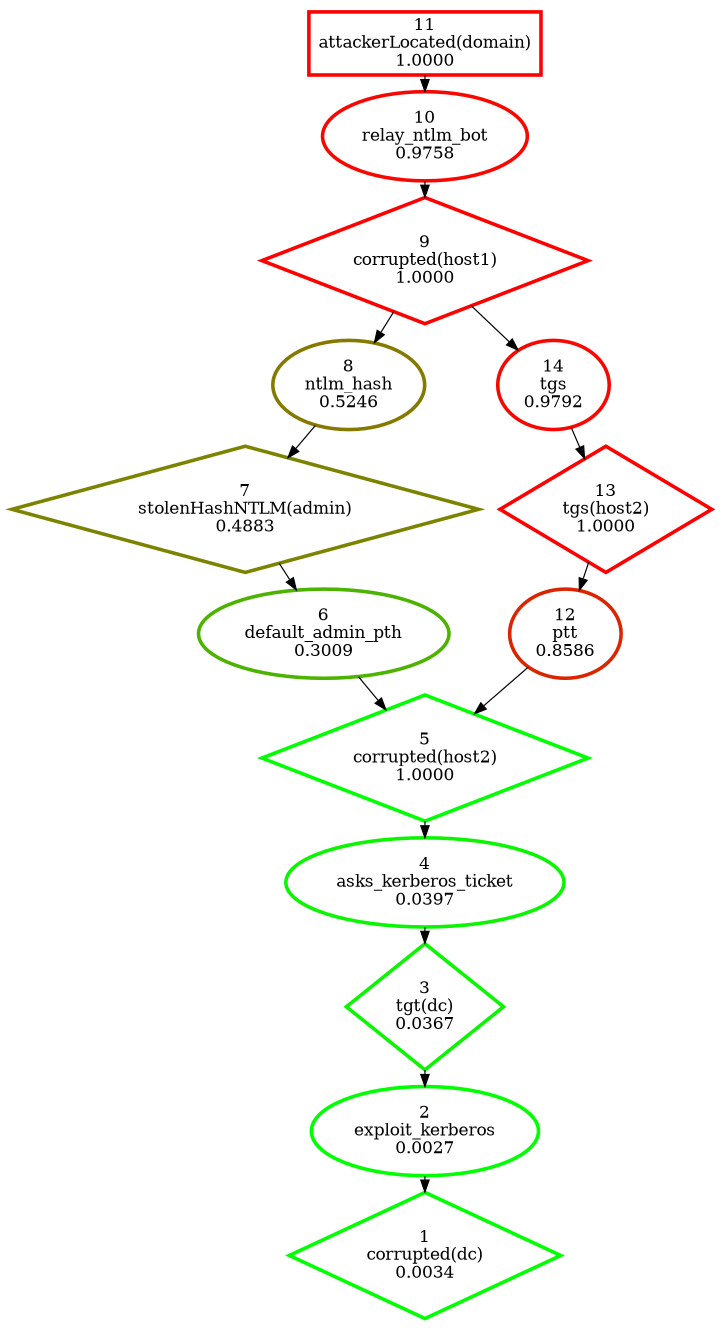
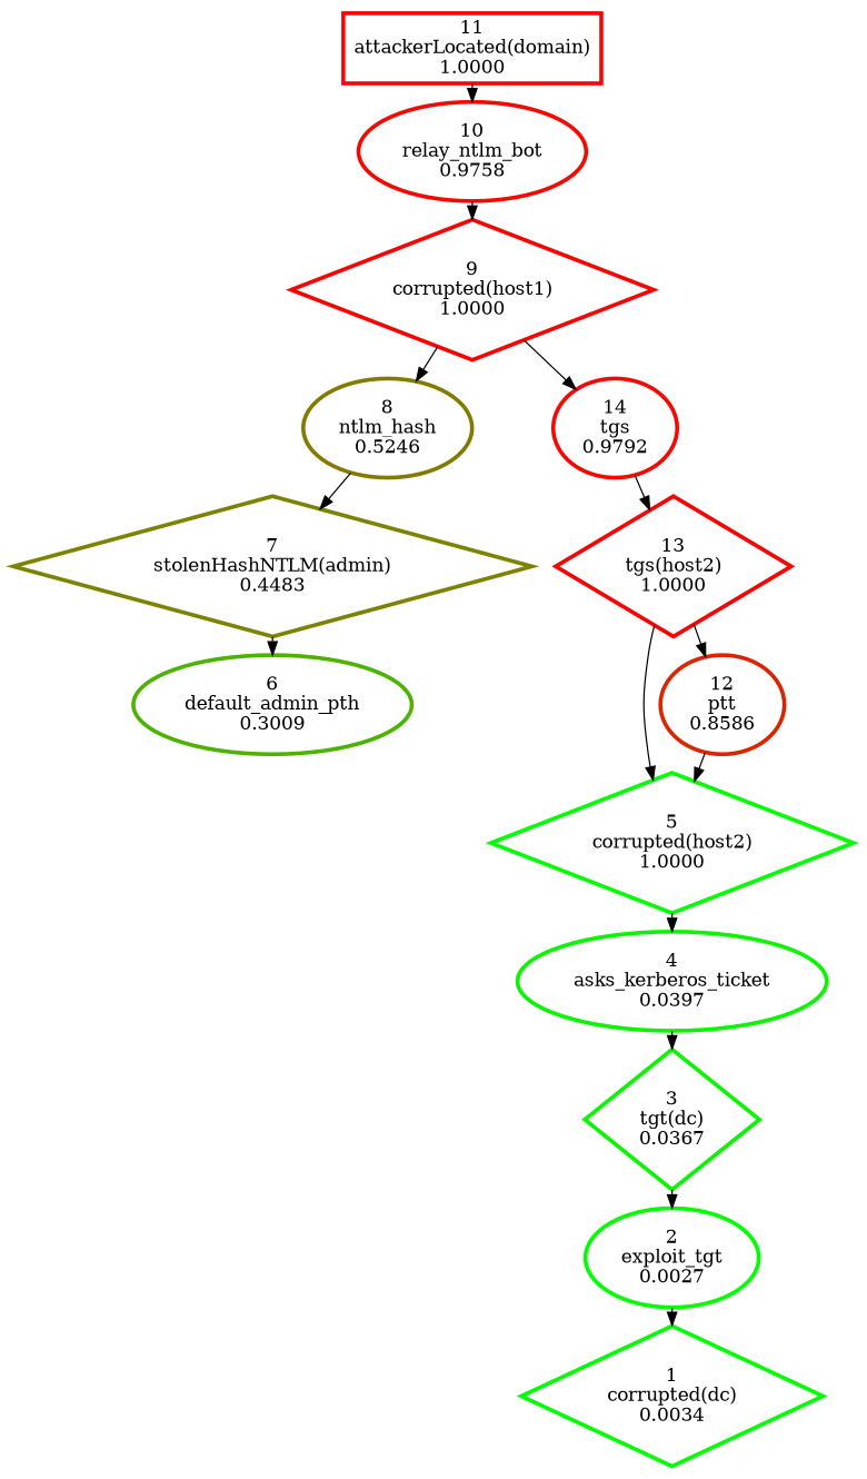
  digraph {
    ranksep=0.2
    node [color="#00FF00" penwidth=3 shape=ellipse]
    n1 [label="1\ncorrupted(dc)\n0.0034" shape=diamond]
-   n2 [label="2\nexploit_kerberos\n0.0027"]
+   n2 [label="2\nexploit_tgt\n0.0027"]
    n3 [color="#09F600" label="3\ntgt(dc)\n0.0367" shape=diamond]
    n4 [color="#0AF500" label="4\nasks_kerberos_ticket\n0.0397"]
    n5 [label="5\ncorrupted(host2)\n1.0000" shape=diamond]
    n6 [color="#4CB300" label="6\ndefault_admin_pth\n0.3009"]
-   n7 [color="#7C8300" label="7\nstolenHashNTLM(admin)\n0.4883" shape=diamond]
+   n7 [color="#7C8300" label="7\nstolenHashNTLM(admin)\n0.4483" shape=diamond]
    n8 [color="#857A00" label="8\nntlm_hash\n0.5246"]
    n9 [color="#FF0000" label="9\ncorrupted(host1)\n1.0000" shape=diamond]
    n10 [color="#F90600" label="14\ntgs\n0.9792"]
    n11 [color="#FF0000" label="13\ntgs(host2)\n1.0000" shape=diamond]
    n12 [color="#F80700" label="10\nrelay_ntlm_bot\n0.9758"]
    n13 [color="#FE0100" label="11\nattackerLocated(domain)\n1.0000" shape=box]
    n14 [color="#DA2500" label="12\nptt\n0.8586"]
    n2 -> n1
    n3 -> n2
    n4 -> n3
    n5 -> n4
-   n6 -> n5
+   n11 -> n5
    n7 -> n6
    n8 -> n7
    n9 -> n8
    n9 -> n10
    n10 -> n11
    n11 -> n14
    n12 -> n9
    n13 -> n12
    n14 -> n5
  }
